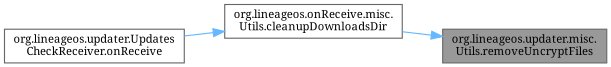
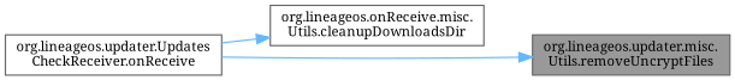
  digraph {
    fontname="Noto Serif"
    rankdir=RL
    node [color=grey40 fillcolor=white fontname="Noto Serif" fontsize=10 shape=box style=filled]
    edge [color=steelblue1 dir=back fontname="Noto Serif" fontsize=10 labelfontname=Helvetica labelfontsize=10 style=solid]
    n1 [color=gray40 fillcolor=grey60 fontcolor=black height=0.2 label="org.lineageos.updater.misc.\lUtils.removeUncryptFiles" width=0.4]
    n2 [height=0.2 label="org.lineageos.onReceive.misc.\lUtils.cleanupDownloadsDir" width=0.4]
    n3 [height=0.2 label="org.lineageos.updater.Updates\lCheckReceiver.onReceive" width=0.4]
-   n1 -> n2
+   n1 -> n3
    n2 -> n3
  }
